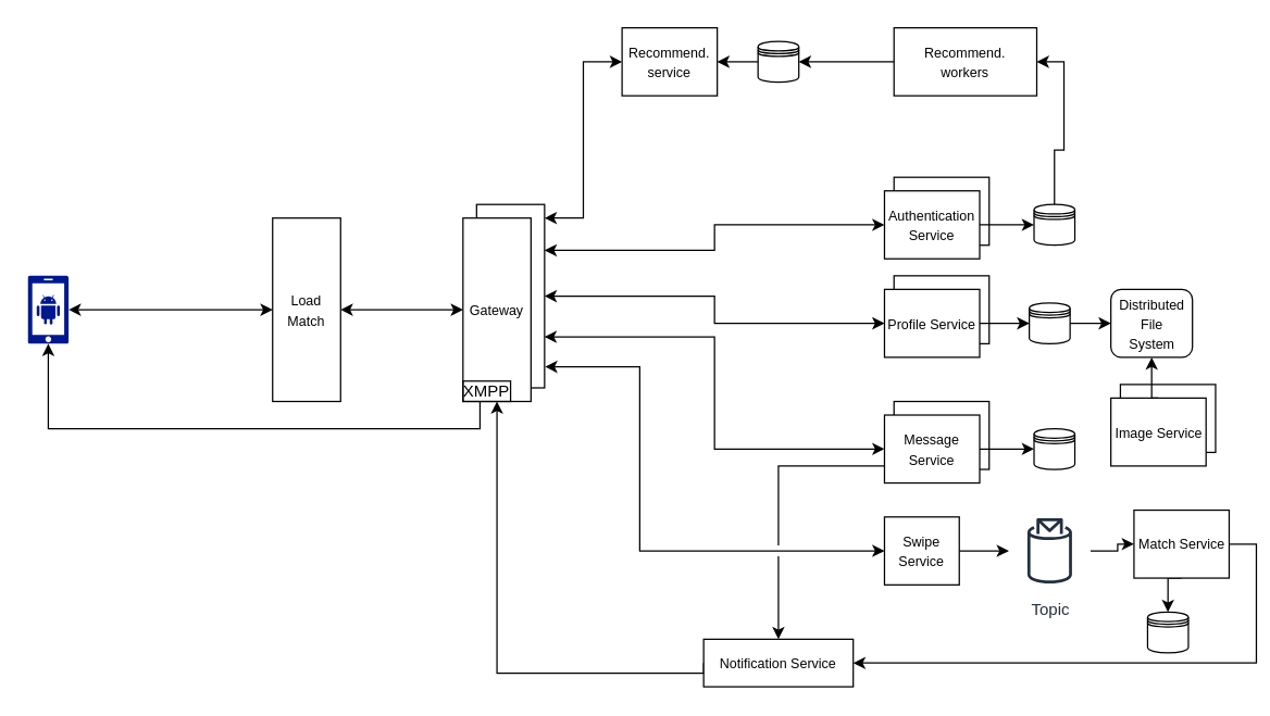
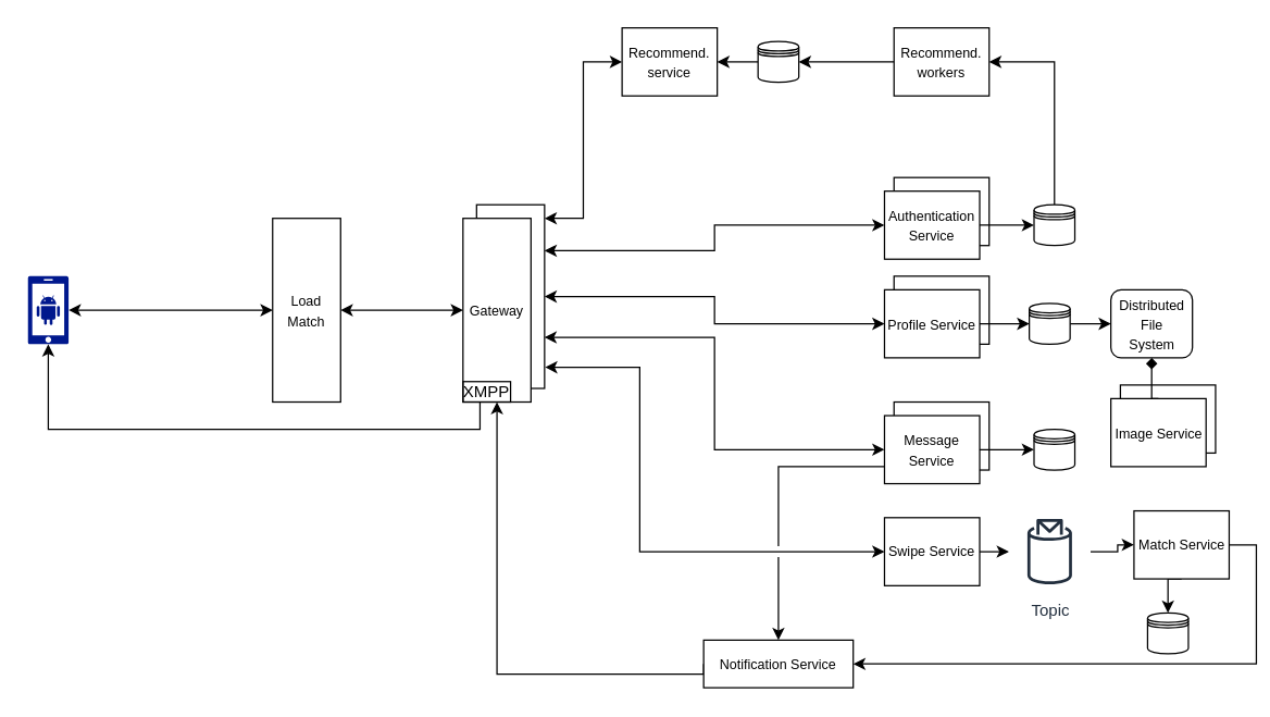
  <mxCell id="0" />
  <mxCell id="1" parent="0" />
  <mxCell id="2" style="edgeStyle=orthogonalEdgeStyle;rounded=0;orthogonalLoop=1;jettySize=auto;html=1;exitX=1;exitY=0.5;exitDx=0;exitDy=0;exitPerimeter=0;entryX=0;entryY=0.5;entryDx=0;entryDy=0;startArrow=classic;startFill=1;" edge="1" parent="1" source="3" target="11"><mxGeometry relative="1" as="geometry" /></mxCell>
  <mxCell id="3" value="" style="sketch=0;aspect=fixed;pointerEvents=1;shadow=0;dashed=0;html=1;strokeColor=none;labelPosition=center;verticalLabelPosition=bottom;verticalAlign=top;align=center;fillColor=#00188D;shape=mxgraph.mscae.enterprise.android_phone" parent="1" vertex="1"><mxGeometry x="20" y="202.5" width="30" height="50" as="geometry" /></mxCell>
  <mxCell id="4" style="edgeStyle=orthogonalEdgeStyle;rounded=0;orthogonalLoop=1;jettySize=auto;html=1;exitX=0.5;exitY=0;exitDx=0;exitDy=0;entryX=1;entryY=0.5;entryDx=0;entryDy=0;" edge="1" parent="1" source="5" target="33"><mxGeometry relative="1" as="geometry" /></mxCell>
  <mxCell id="5" value="" style="shape=datastore;whiteSpace=wrap;html=1;" parent="1" vertex="1"><mxGeometry x="760" y="150" width="30" height="30" as="geometry" /></mxCell>
  <mxCell id="6" value="" style="rounded=0;whiteSpace=wrap;html=1;" parent="1" vertex="1"><mxGeometry x="657" y="130" width="70" height="50" as="geometry" /></mxCell>
  <mxCell id="7" style="edgeStyle=orthogonalEdgeStyle;rounded=0;orthogonalLoop=1;jettySize=auto;html=1;exitX=1;exitY=0.5;exitDx=0;exitDy=0;entryX=0;entryY=0.5;entryDx=0;entryDy=0;" parent="1" source="9" target="5" edge="1"><mxGeometry relative="1" as="geometry" /></mxCell>
  <mxCell id="8" style="edgeStyle=orthogonalEdgeStyle;rounded=0;orthogonalLoop=1;jettySize=auto;html=1;exitX=0;exitY=0.5;exitDx=0;exitDy=0;entryX=1;entryY=0.25;entryDx=0;entryDy=0;startArrow=classic;startFill=1;" edge="1" parent="1" source="9" target="12"><mxGeometry relative="1" as="geometry" /></mxCell>
  <mxCell id="9" value="&lt;font style=&quot;font-size: 10px;&quot;&gt;Authentication Service&lt;/font&gt;" style="rounded=0;whiteSpace=wrap;html=1;" parent="1" vertex="1"><mxGeometry x="650" y="140" width="70" height="50" as="geometry" /></mxCell>
  <mxCell id="10" style="edgeStyle=orthogonalEdgeStyle;rounded=0;orthogonalLoop=1;jettySize=auto;html=1;exitX=1;exitY=0.5;exitDx=0;exitDy=0;entryX=0;entryY=0.5;entryDx=0;entryDy=0;startArrow=classic;startFill=1;" edge="1" parent="1" source="11" target="13"><mxGeometry relative="1" as="geometry" /></mxCell>
  <mxCell id="11" value="&lt;font style=&quot;font-size: 10px;&quot;&gt;Load&lt;br&gt;Match&lt;/font&gt;" style="rounded=0;whiteSpace=wrap;html=1;" parent="1" vertex="1"><mxGeometry x="200" y="160" width="50" height="135" as="geometry" /></mxCell>
  <mxCell id="12" value="" style="rounded=0;whiteSpace=wrap;html=1;" parent="1" vertex="1"><mxGeometry x="350" y="150" width="50" height="135" as="geometry" /></mxCell>
  <mxCell id="13" value="&lt;span style=&quot;font-size: 10px;&quot;&gt;Gateway&lt;/span&gt;" style="rounded=0;whiteSpace=wrap;html=1;" parent="1" vertex="1"><mxGeometry x="340" y="160" width="50" height="135" as="geometry" /></mxCell>
  <mxCell id="14" value="" style="rounded=0;whiteSpace=wrap;html=1;" parent="1" vertex="1"><mxGeometry x="657" y="202.5" width="70" height="50" as="geometry" /></mxCell>
  <mxCell id="15" style="edgeStyle=orthogonalEdgeStyle;rounded=0;orthogonalLoop=1;jettySize=auto;html=1;exitX=1;exitY=0.5;exitDx=0;exitDy=0;entryX=0;entryY=0.5;entryDx=0;entryDy=0;" parent="1" source="17" target="19" edge="1"><mxGeometry relative="1" as="geometry" /></mxCell>
  <mxCell id="16" style="edgeStyle=orthogonalEdgeStyle;rounded=0;orthogonalLoop=1;jettySize=auto;html=1;exitX=0;exitY=0.5;exitDx=0;exitDy=0;entryX=1;entryY=0.5;entryDx=0;entryDy=0;startArrow=classic;startFill=1;" edge="1" parent="1" source="17" target="12"><mxGeometry relative="1" as="geometry" /></mxCell>
  <mxCell id="17" value="&lt;font style=&quot;font-size: 10px;&quot;&gt;Profile Service&lt;/font&gt;" style="rounded=0;whiteSpace=wrap;html=1;" parent="1" vertex="1"><mxGeometry x="650" y="212.5" width="70" height="50" as="geometry" /></mxCell>
  <mxCell id="18" style="edgeStyle=orthogonalEdgeStyle;rounded=0;orthogonalLoop=1;jettySize=auto;html=1;exitX=1;exitY=0.5;exitDx=0;exitDy=0;entryX=0;entryY=0.5;entryDx=0;entryDy=0;" parent="1" source="19" target="23" edge="1"><mxGeometry relative="1" as="geometry" /></mxCell>
  <mxCell id="19" value="" style="shape=datastore;whiteSpace=wrap;html=1;" parent="1" vertex="1"><mxGeometry x="756.5" y="222.5" width="30" height="30" as="geometry" /></mxCell>
  <mxCell id="20" value="" style="rounded=0;whiteSpace=wrap;html=1;" parent="1" vertex="1"><mxGeometry x="823.5" y="282.5" width="70" height="50" as="geometry" /></mxCell>
- <mxCell id="21" style="edgeStyle=orthogonalEdgeStyle;rounded=0;orthogonalLoop=1;jettySize=auto;html=1;exitX=0.5;exitY=0;exitDx=0;exitDy=0;entryX=0.5;entryY=1;entryDx=0;entryDy=0;" parent="1" source="22" target="23" edge="1"><mxGeometry relative="1" as="geometry" /></mxCell>
+ <mxCell id="21" style="edgeStyle=orthogonalEdgeStyle;rounded=0;orthogonalLoop=1;jettySize=auto;html=1;exitX=0.5;exitY=0;exitDx=0;exitDy=0;entryX=0.5;entryY=1;entryDx=0;entryDy=0;endArrow=diamond;" parent="1" source="22" target="23" edge="1"><mxGeometry relative="1" as="geometry" /></mxCell>
  <mxCell id="22" value="&lt;font style=&quot;font-size: 10px;&quot;&gt;Image Service&lt;/font&gt;" style="rounded=0;whiteSpace=wrap;html=1;" parent="1" vertex="1"><mxGeometry x="816.5" y="292.5" width="70" height="50" as="geometry" /></mxCell>
  <mxCell id="23" value="&lt;font style=&quot;font-size: 10px;&quot;&gt;Distributed&lt;br&gt;File&lt;br&gt;System&lt;br&gt;&lt;/font&gt;" style="whiteSpace=wrap;html=1;rounded=1;" parent="1" vertex="1"><mxGeometry x="816.5" y="212.5" width="60" height="50" as="geometry" /></mxCell>
  <mxCell id="24" value="" style="shape=datastore;whiteSpace=wrap;html=1;" parent="1" vertex="1"><mxGeometry x="760" y="315" width="30" height="30" as="geometry" /></mxCell>
  <mxCell id="25" value="" style="rounded=0;whiteSpace=wrap;html=1;" parent="1" vertex="1"><mxGeometry x="657" y="295" width="70" height="50" as="geometry" /></mxCell>
  <mxCell id="26" style="edgeStyle=orthogonalEdgeStyle;rounded=0;orthogonalLoop=1;jettySize=auto;html=1;exitX=1;exitY=0.5;exitDx=0;exitDy=0;entryX=0;entryY=0.5;entryDx=0;entryDy=0;" parent="1" source="27" target="24" edge="1"><mxGeometry relative="1" as="geometry" /></mxCell>
  <mxCell id="27" value="&lt;font style=&quot;font-size: 10px;&quot;&gt;Message Service&lt;/font&gt;" style="rounded=0;whiteSpace=wrap;html=1;" parent="1" vertex="1"><mxGeometry x="650" y="305" width="70" height="50" as="geometry" /></mxCell>
  <mxCell id="28" style="edgeStyle=orthogonalEdgeStyle;rounded=0;orthogonalLoop=1;jettySize=auto;html=1;" edge="1" parent="1" source="29" target="40"><mxGeometry relative="1" as="geometry" /></mxCell>
  <mxCell id="29" value="Topic" style="sketch=0;outlineConnect=0;fontColor=#232F3E;gradientColor=none;strokeColor=#232F3E;fillColor=#ffffff;dashed=0;verticalLabelPosition=bottom;verticalAlign=top;align=center;html=1;fontSize=12;fontStyle=0;aspect=fixed;shape=mxgraph.aws4.resourceIcon;resIcon=mxgraph.aws4.topic_2;" vertex="1" parent="1"><mxGeometry x="741.5" y="375" width="60" height="60" as="geometry" /></mxCell>
  <mxCell id="30" style="edgeStyle=orthogonalEdgeStyle;rounded=0;orthogonalLoop=1;jettySize=auto;html=1;exitX=1;exitY=0.5;exitDx=0;exitDy=0;" edge="1" parent="1" source="31" target="29"><mxGeometry relative="1" as="geometry" /></mxCell>
- <mxCell id="31" value="&lt;span style=&quot;font-size: 10px;&quot;&gt;Swipe Service&lt;/span&gt;" style="rounded=0;whiteSpace=wrap;html=1;" vertex="1" parent="1"><mxGeometry x="650" y="380" width="55" height="50" as="geometry" /></mxCell>
+ <mxCell id="31" value="&lt;span style=&quot;font-size: 10px;&quot;&gt;Swipe Service&lt;/span&gt;" style="rounded=0;whiteSpace=wrap;html=1;" vertex="1" parent="1"><mxGeometry x="650" y="380" width="70" height="50" as="geometry" /></mxCell>
  <mxCell id="32" style="edgeStyle=orthogonalEdgeStyle;rounded=0;orthogonalLoop=1;jettySize=auto;html=1;exitX=0;exitY=0.5;exitDx=0;exitDy=0;entryX=1;entryY=0.5;entryDx=0;entryDy=0;" edge="1" parent="1" source="33" target="35"><mxGeometry relative="1" as="geometry" /></mxCell>
- <mxCell id="33" value="&lt;span style=&quot;font-size: 10px;&quot;&gt;Recommend.&lt;br&gt;workers&lt;br&gt;&lt;/span&gt;" style="rounded=0;whiteSpace=wrap;html=1;" vertex="1" parent="1"><mxGeometry x="657" y="20" width="105" height="50" as="geometry" /></mxCell>
+ <mxCell id="33" value="&lt;span style=&quot;font-size: 10px;&quot;&gt;Recommend.&lt;br&gt;workers&lt;br&gt;&lt;/span&gt;" style="rounded=0;whiteSpace=wrap;html=1;" vertex="1" parent="1"><mxGeometry x="657" y="20" width="70" height="50" as="geometry" /></mxCell>
  <mxCell id="34" style="edgeStyle=orthogonalEdgeStyle;rounded=0;orthogonalLoop=1;jettySize=auto;html=1;exitX=0;exitY=0.5;exitDx=0;exitDy=0;entryX=1;entryY=0.5;entryDx=0;entryDy=0;" edge="1" parent="1" source="35" target="36"><mxGeometry relative="1" as="geometry" /></mxCell>
  <mxCell id="35" value="" style="shape=datastore;whiteSpace=wrap;html=1;" vertex="1" parent="1"><mxGeometry x="557" y="30" width="30" height="30" as="geometry" /></mxCell>
  <mxCell id="36" value="&lt;span style=&quot;font-size: 10px;&quot;&gt;Recommend.&lt;br&gt;service&lt;br&gt;&lt;/span&gt;" style="rounded=0;whiteSpace=wrap;html=1;" vertex="1" parent="1"><mxGeometry x="457" y="20" width="70" height="50" as="geometry" /></mxCell>
  <mxCell id="37" style="edgeStyle=orthogonalEdgeStyle;rounded=0;orthogonalLoop=1;jettySize=auto;html=1;exitX=0;exitY=0.5;exitDx=0;exitDy=0;entryX=1;entryY=0.074;entryDx=0;entryDy=0;entryPerimeter=0;startArrow=classic;startFill=1;" edge="1" parent="1" source="36" target="12"><mxGeometry relative="1" as="geometry" /></mxCell>
  <mxCell id="38" style="edgeStyle=orthogonalEdgeStyle;rounded=0;orthogonalLoop=1;jettySize=auto;html=1;exitX=0.5;exitY=1;exitDx=0;exitDy=0;entryX=0.5;entryY=0;entryDx=0;entryDy=0;" edge="1" parent="1" source="40" target="41"><mxGeometry relative="1" as="geometry" /></mxCell>
  <mxCell id="39" style="edgeStyle=orthogonalEdgeStyle;rounded=0;orthogonalLoop=1;jettySize=auto;html=1;exitX=1;exitY=0.5;exitDx=0;exitDy=0;entryX=1;entryY=0.5;entryDx=0;entryDy=0;" edge="1" parent="1" source="40" target="43"><mxGeometry relative="1" as="geometry" /></mxCell>
  <mxCell id="40" value="&lt;span style=&quot;font-size: 10px;&quot;&gt;Match Service&lt;/span&gt;" style="rounded=0;whiteSpace=wrap;html=1;" vertex="1" parent="1"><mxGeometry x="833.5" y="375" width="70" height="50" as="geometry" /></mxCell>
  <mxCell id="41" value="" style="shape=datastore;whiteSpace=wrap;html=1;" vertex="1" parent="1"><mxGeometry x="843.5" y="450" width="30" height="30" as="geometry" /></mxCell>
  <mxCell id="42" style="edgeStyle=orthogonalEdgeStyle;rounded=0;orthogonalLoop=1;jettySize=auto;html=1;exitX=0;exitY=0.5;exitDx=0;exitDy=0;entryX=0.5;entryY=1;entryDx=0;entryDy=0;" edge="1" parent="1" source="43" target="13"><mxGeometry relative="1" as="geometry"><Array as="points"><mxPoint x="365" y="495" /></Array></mxGeometry></mxCell>
  <mxCell id="43" value="&lt;span style=&quot;font-size: 10px;&quot;&gt;Notification Service&lt;/span&gt;" style="rounded=0;whiteSpace=wrap;html=1;" vertex="1" parent="1"><mxGeometry x="517" y="470" width="110" height="35" as="geometry" /></mxCell>
  <mxCell id="44" style="edgeStyle=orthogonalEdgeStyle;rounded=0;orthogonalLoop=1;jettySize=auto;html=1;exitX=0;exitY=0.5;exitDx=0;exitDy=0;entryX=0.998;entryY=0.722;entryDx=0;entryDy=0;entryPerimeter=0;startArrow=classic;startFill=1;" edge="1" parent="1" source="27" target="12"><mxGeometry relative="1" as="geometry" /></mxCell>
  <mxCell id="45" style="edgeStyle=orthogonalEdgeStyle;rounded=0;orthogonalLoop=1;jettySize=auto;html=1;exitX=0;exitY=0.5;exitDx=0;exitDy=0;entryX=1.008;entryY=0.885;entryDx=0;entryDy=0;entryPerimeter=0;startArrow=classic;startFill=1;" edge="1" parent="1" source="31" target="12"><mxGeometry relative="1" as="geometry"><Array as="points"><mxPoint x="470" y="405" /><mxPoint x="470" y="270" /></Array></mxGeometry></mxCell>
  <mxCell id="46" style="edgeStyle=orthogonalEdgeStyle;rounded=0;orthogonalLoop=1;jettySize=auto;html=1;exitX=0;exitY=0.75;exitDx=0;exitDy=0;entryX=0.5;entryY=0;entryDx=0;entryDy=0;jumpStyle=gap;jumpSize=8;" edge="1" parent="1" source="27" target="43"><mxGeometry relative="1" as="geometry" /></mxCell>
  <mxCell id="47" style="edgeStyle=orthogonalEdgeStyle;rounded=0;orthogonalLoop=1;jettySize=auto;html=1;exitX=0.25;exitY=1;exitDx=0;exitDy=0;entryX=0.5;entryY=1;entryDx=0;entryDy=0;entryPerimeter=0;" edge="1" parent="1" source="13" target="3"><mxGeometry relative="1" as="geometry" /></mxCell>
  <mxCell id="48" value="XMPP" style="text;html=1;strokeColor=default;fillColor=none;align=center;verticalAlign=middle;whiteSpace=wrap;rounded=0;" vertex="1" parent="1"><mxGeometry x="340" y="280" width="35" height="15" as="geometry" /></mxCell>
